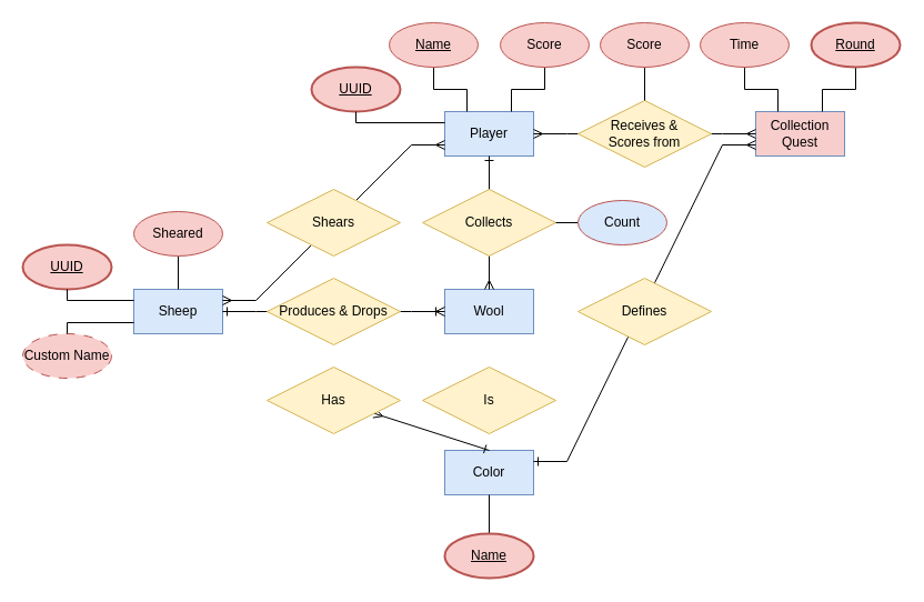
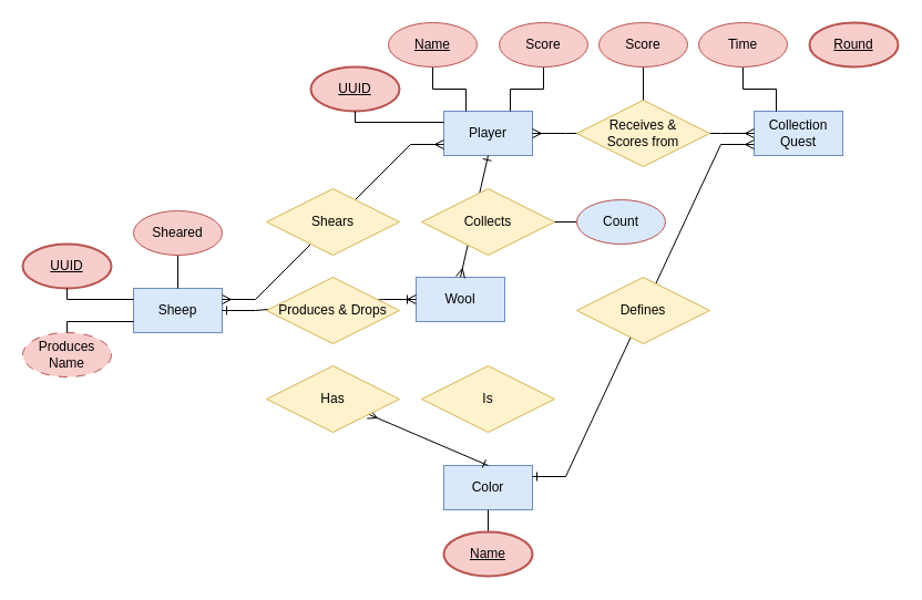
  <mxCell id="0" />
  <mxCell id="1" parent="0" />
  <mxCell id="2" value="Sheep" style="whiteSpace=wrap;html=1;align=center;fillColor=#dae8fc;strokeColor=#6c8ebf;" vertex="1" parent="1"><mxGeometry x="120" y="260" width="80" height="40" as="geometry" /></mxCell>
  <mxCell id="3" value="Player" style="whiteSpace=wrap;html=1;align=center;fillColor=#dae8fc;strokeColor=#6c8ebf;" vertex="1" parent="1"><mxGeometry x="400" y="100" width="80" height="40" as="geometry" /></mxCell>
- <mxCell id="4" value="Wool" style="whiteSpace=wrap;html=1;align=center;fillColor=#dae8fc;strokeColor=#6c8ebf;" vertex="1" parent="1"><mxGeometry x="400" y="260" width="80" height="40" as="geometry" /></mxCell>
- <mxCell id="5" value="Color" style="whiteSpace=wrap;html=1;align=center;fillColor=#dae8fc;strokeColor=#6c8ebf;" vertex="1" parent="1"><mxGeometry x="400" y="405" width="80" height="40" as="geometry" /></mxCell>
+ <mxCell id="4" value="Wool" style="whiteSpace=wrap;html=1;align=center;fillColor=#dae8fc;strokeColor=#6c8ebf;" vertex="1" parent="1"><mxGeometry x="375" y="250" width="80" height="40" as="geometry" /></mxCell>
+ <mxCell id="5" value="Color" style="whiteSpace=wrap;html=1;align=center;fillColor=#dae8fc;strokeColor=#6c8ebf;" vertex="1" parent="1"><mxGeometry x="400" y="420" width="80" height="40" as="geometry" /></mxCell>
  <mxCell id="6" value="" style="edgeStyle=entityRelationEdgeStyle;fontSize=12;html=1;endArrow=ERmany;startArrow=ERmany;rounded=0;entryX=0;entryY=0.75;entryDx=0;entryDy=0;exitX=1;exitY=0.25;exitDx=0;exitDy=0;" edge="1" parent="1" source="2" target="3"><mxGeometry width="100" height="100" relative="1" as="geometry"><mxPoint x="270" y="350" as="sourcePoint" /><mxPoint x="370" y="250" as="targetPoint" /></mxGeometry></mxCell>
  <mxCell id="7" value="" style="edgeStyle=entityRelationEdgeStyle;fontSize=12;html=1;endArrow=ERoneToMany;rounded=0;exitX=1;exitY=0.5;exitDx=0;exitDy=0;entryX=0;entryY=0.5;entryDx=0;entryDy=0;startArrow=ERone;startFill=0;" edge="1" parent="1" source="2" target="4"><mxGeometry width="100" height="100" relative="1" as="geometry"><mxPoint x="670" y="350" as="sourcePoint" /><mxPoint x="510" y="460" as="targetPoint" /></mxGeometry></mxCell>
  <mxCell id="8" value="Shears" style="shape=rhombus;perimeter=rhombusPerimeter;whiteSpace=wrap;html=1;align=center;fillColor=#fff2cc;strokeColor=#d6b656;" vertex="1" parent="1"><mxGeometry x="240" y="170" width="120" height="60" as="geometry" /></mxCell>
  <mxCell id="9" value="" style="fontSize=12;html=1;endArrow=ERmany;rounded=0;exitX=0.5;exitY=0;exitDx=0;exitDy=0;startArrow=ERone;startFill=0;" edge="1" parent="1" source="5" target="12"><mxGeometry width="100" height="100" relative="1" as="geometry"><mxPoint x="440" y="370" as="sourcePoint" /><mxPoint x="540" y="270" as="targetPoint" /></mxGeometry></mxCell>
  <mxCell id="10" value="Produces &amp;amp; Drops" style="shape=rhombus;perimeter=rhombusPerimeter;whiteSpace=wrap;html=1;align=center;fillColor=#fff2cc;strokeColor=#d6b656;" vertex="1" parent="1"><mxGeometry x="240" y="250" width="120" height="60" as="geometry" /></mxCell>
  <mxCell id="11" value="Is" style="shape=rhombus;perimeter=rhombusPerimeter;whiteSpace=wrap;html=1;align=center;fillColor=#fff2cc;strokeColor=#d6b656;" vertex="1" parent="1"><mxGeometry x="380" y="330" width="120" height="60" as="geometry" /></mxCell>
  <mxCell id="12" value="Has" style="shape=rhombus;perimeter=rhombusPerimeter;whiteSpace=wrap;html=1;align=center;fillColor=#fff2cc;strokeColor=#d6b656;" vertex="1" parent="1"><mxGeometry x="240" y="330" width="120" height="60" as="geometry" /></mxCell>
  <mxCell id="13" value="" style="fontSize=12;html=1;endArrow=ERmany;rounded=0;exitX=0.5;exitY=1;exitDx=0;exitDy=0;entryX=0.5;entryY=0;entryDx=0;entryDy=0;startArrow=ERone;startFill=0;" edge="1" parent="1" source="3" target="4"><mxGeometry width="100" height="100" relative="1" as="geometry"><mxPoint x="540" y="420" as="sourcePoint" /><mxPoint x="540" y="300" as="targetPoint" /></mxGeometry></mxCell>
  <mxCell id="14" value="Collects" style="shape=rhombus;perimeter=rhombusPerimeter;whiteSpace=wrap;html=1;align=center;fillColor=#fff2cc;strokeColor=#d6b656;" vertex="1" parent="1"><mxGeometry x="380" y="170" width="120" height="60" as="geometry" /></mxCell>
- <mxCell id="15" value="Collection Quest" style="whiteSpace=wrap;html=1;align=center;fillColor=#f8cecc;strokeColor=#6c8ebf;" vertex="1" parent="1"><mxGeometry x="680" y="100" width="80" height="40" as="geometry" /></mxCell>
+ <mxCell id="15" value="Collection Quest" style="whiteSpace=wrap;html=1;align=center;fillColor=#dae8fc;strokeColor=#6c8ebf;" vertex="1" parent="1"><mxGeometry x="680" y="100" width="80" height="40" as="geometry" /></mxCell>
  <mxCell id="16" value="" style="edgeStyle=entityRelationEdgeStyle;fontSize=12;html=1;endArrow=ERmany;startArrow=ERmany;rounded=0;entryX=0;entryY=0.5;entryDx=0;entryDy=0;exitX=1;exitY=0.5;exitDx=0;exitDy=0;" edge="1" parent="1" source="3" target="15"><mxGeometry width="100" height="100" relative="1" as="geometry"><mxPoint x="470" y="290" as="sourcePoint" /><mxPoint x="670" y="150" as="targetPoint" /></mxGeometry></mxCell>
  <mxCell id="17" value="Receives &amp;amp;&lt;br&gt;Scores from" style="shape=rhombus;perimeter=rhombusPerimeter;whiteSpace=wrap;html=1;align=center;fillColor=#fff2cc;strokeColor=#d6b656;" vertex="1" parent="1"><mxGeometry x="520" y="90" width="120" height="60" as="geometry" /></mxCell>
  <mxCell id="18" value="" style="fontSize=12;html=1;endArrow=ERmany;rounded=0;exitX=1;exitY=0.25;exitDx=0;exitDy=0;entryX=0;entryY=0.75;entryDx=0;entryDy=0;startArrow=ERone;startFill=0;edgeStyle=entityRelationEdgeStyle;" edge="1" parent="1" source="5" target="15"><mxGeometry width="100" height="100" relative="1" as="geometry"><mxPoint x="520" y="450" as="sourcePoint" /><mxPoint x="520" y="330" as="targetPoint" /></mxGeometry></mxCell>
  <mxCell id="19" value="Defines" style="shape=rhombus;perimeter=rhombusPerimeter;whiteSpace=wrap;html=1;align=center;fillColor=#fff2cc;strokeColor=#d6b656;" vertex="1" parent="1"><mxGeometry x="520" y="250" width="120" height="60" as="geometry" /></mxCell>
  <mxCell id="20" style="edgeStyle=orthogonalEdgeStyle;rounded=0;orthogonalLoop=1;jettySize=auto;html=1;exitX=0.5;exitY=1;exitDx=0;exitDy=0;entryX=0.5;entryY=0;entryDx=0;entryDy=0;endArrow=none;endFill=0;" edge="1" parent="1" source="21" target="2"><mxGeometry relative="1" as="geometry" /></mxCell>
  <mxCell id="21" value="Sheared" style="ellipse;whiteSpace=wrap;html=1;align=center;fillColor=#f8cecc;strokeColor=#b85450;" vertex="1" parent="1"><mxGeometry x="120" y="190" width="80" height="40" as="geometry" /></mxCell>
  <mxCell id="22" value="UUID" style="ellipse;whiteSpace=wrap;html=1;align=center;fillColor=#f8cecc;strokeColor=#b85450;fontStyle=4;strokeWidth=2;" vertex="1" parent="1"><mxGeometry x="20" y="220" width="80" height="40" as="geometry" /></mxCell>
- <mxCell id="23" value="Custom Name" style="ellipse;whiteSpace=wrap;html=1;align=center;fillColor=#f8cecc;strokeColor=#b85450;dashed=1;dashPattern=8 8;" vertex="1" parent="1"><mxGeometry x="20" y="300" width="80" height="40" as="geometry" /></mxCell>
+ <mxCell id="23" value="Produces Name" style="ellipse;whiteSpace=wrap;html=1;align=center;fillColor=#f8cecc;strokeColor=#b85450;dashed=1;dashPattern=8 8;" vertex="1" parent="1"><mxGeometry x="20" y="300" width="80" height="40" as="geometry" /></mxCell>
  <mxCell id="24" style="edgeStyle=orthogonalEdgeStyle;rounded=0;orthogonalLoop=1;jettySize=auto;html=1;exitX=0.5;exitY=1;exitDx=0;exitDy=0;entryX=0;entryY=0.25;entryDx=0;entryDy=0;endArrow=none;endFill=0;" edge="1" parent="1" source="22" target="2"><mxGeometry relative="1" as="geometry"><mxPoint x="90" y="260" as="sourcePoint" /><mxPoint x="90" y="300" as="targetPoint" /><Array as="points"><mxPoint x="60" y="270" /></Array></mxGeometry></mxCell>
  <mxCell id="25" style="edgeStyle=orthogonalEdgeStyle;rounded=0;orthogonalLoop=1;jettySize=auto;html=1;exitX=0.5;exitY=0;exitDx=0;exitDy=0;entryX=0;entryY=0.75;entryDx=0;entryDy=0;endArrow=none;endFill=0;" edge="1" parent="1" source="23" target="2"><mxGeometry relative="1" as="geometry"><mxPoint x="90" y="270" as="sourcePoint" /><mxPoint x="150" y="280" as="targetPoint" /><Array as="points"><mxPoint x="60" y="290" /></Array></mxGeometry></mxCell>
  <mxCell id="26" style="edgeStyle=orthogonalEdgeStyle;rounded=0;orthogonalLoop=1;jettySize=auto;html=1;exitX=0.5;exitY=1;exitDx=0;exitDy=0;entryX=0.25;entryY=0;entryDx=0;entryDy=0;endArrow=none;endFill=0;" edge="1" parent="1" source="27" target="3"><mxGeometry relative="1" as="geometry" /></mxCell>
  <mxCell id="27" value="Name" style="ellipse;whiteSpace=wrap;html=1;align=center;fillColor=#f8cecc;strokeColor=#b85450;fontStyle=4" vertex="1" parent="1"><mxGeometry x="350" y="20" width="80" height="40" as="geometry" /></mxCell>
  <mxCell id="28" value="UUID" style="ellipse;whiteSpace=wrap;html=1;align=center;fillColor=#f8cecc;strokeColor=#b85450;fontStyle=4;strokeWidth=2;" vertex="1" parent="1"><mxGeometry x="280" width="80" height="40" as="geometry" y="60" /></mxCell>
  <mxCell id="29" style="edgeStyle=orthogonalEdgeStyle;rounded=0;orthogonalLoop=1;jettySize=auto;html=1;exitX=0.5;exitY=1;exitDx=0;exitDy=0;entryX=0;entryY=0.25;entryDx=0;entryDy=0;endArrow=none;endFill=0;" edge="1" parent="1" source="28" target="3"><mxGeometry relative="1" as="geometry"><mxPoint x="340" y="90" as="sourcePoint" /><mxPoint x="400" y="100" as="targetPoint" /><Array as="points"><mxPoint x="320" y="110" /></Array></mxGeometry></mxCell>
  <mxCell id="30" style="edgeStyle=orthogonalEdgeStyle;rounded=0;orthogonalLoop=1;jettySize=auto;html=1;exitX=0.5;exitY=1;exitDx=0;exitDy=0;entryX=0.75;entryY=0;entryDx=0;entryDy=0;endArrow=none;endFill=0;" edge="1" parent="1" source="31" target="3"><mxGeometry relative="1" as="geometry" /></mxCell>
  <mxCell id="31" value="Score" style="ellipse;whiteSpace=wrap;html=1;align=center;fillColor=#f8cecc;strokeColor=#b85450;" vertex="1" parent="1"><mxGeometry x="450" y="20" width="80" height="40" as="geometry" /></mxCell>
  <mxCell id="32" style="edgeStyle=orthogonalEdgeStyle;rounded=0;orthogonalLoop=1;jettySize=auto;html=1;exitX=0.5;exitY=0;exitDx=0;exitDy=0;entryX=0.5;entryY=1;entryDx=0;entryDy=0;endArrow=none;endFill=0;" edge="1" parent="1" source="33" target="5"><mxGeometry relative="1" as="geometry" /></mxCell>
  <mxCell id="33" value="Name" style="ellipse;whiteSpace=wrap;html=1;align=center;fillColor=#f8cecc;strokeColor=#b85450;fontStyle=4;strokeWidth=2;" vertex="1" parent="1"><mxGeometry x="400" y="480" width="80" height="40" as="geometry" /></mxCell>
  <mxCell id="34" style="edgeStyle=orthogonalEdgeStyle;rounded=0;orthogonalLoop=1;jettySize=auto;html=1;exitX=0.5;exitY=1;exitDx=0;exitDy=0;entryX=0.25;entryY=0;entryDx=0;entryDy=0;endArrow=none;endFill=0;" edge="1" parent="1" source="35" target="15"><mxGeometry relative="1" as="geometry" /></mxCell>
  <mxCell id="35" value="Time" style="ellipse;whiteSpace=wrap;html=1;align=center;fillColor=#f8cecc;strokeColor=#b85450;" vertex="1" parent="1"><mxGeometry x="630" y="20" width="80" height="40" as="geometry" /></mxCell>
- <mxCell id="36" style="edgeStyle=orthogonalEdgeStyle;rounded=0;orthogonalLoop=1;jettySize=auto;html=1;exitX=0.5;exitY=1;exitDx=0;exitDy=0;entryX=0.75;entryY=0;entryDx=0;entryDy=0;endArrow=none;endFill=0;" edge="1" parent="1" source="37" target="15"><mxGeometry relative="1" as="geometry" /></mxCell>
  <mxCell id="37" value="Round" style="ellipse;whiteSpace=wrap;html=1;align=center;fillColor=#f8cecc;strokeColor=#b85450;strokeWidth=2;fontStyle=4" vertex="1" parent="1"><mxGeometry x="730" y="20" width="80" height="40" as="geometry" /></mxCell>
  <mxCell id="38" style="edgeStyle=orthogonalEdgeStyle;rounded=0;orthogonalLoop=1;jettySize=auto;html=1;exitX=0.5;exitY=1;exitDx=0;exitDy=0;entryX=0.5;entryY=0;entryDx=0;entryDy=0;endArrow=none;endFill=0;" edge="1" parent="1" source="39" target="17"><mxGeometry relative="1" as="geometry" /></mxCell>
  <mxCell id="39" value="Score" style="ellipse;whiteSpace=wrap;html=1;align=center;fillColor=#f8cecc;strokeColor=#b85450;" vertex="1" parent="1"><mxGeometry x="540" y="20" width="80" height="40" as="geometry" /></mxCell>
  <mxCell id="40" style="edgeStyle=orthogonalEdgeStyle;rounded=0;orthogonalLoop=1;jettySize=auto;html=1;exitX=0;exitY=0.5;exitDx=0;exitDy=0;entryX=1;entryY=0.5;entryDx=0;entryDy=0;endArrow=none;endFill=0;" edge="1" parent="1" source="41" target="14"><mxGeometry relative="1" as="geometry" /></mxCell>
  <mxCell id="41" value="Count" style="ellipse;whiteSpace=wrap;html=1;align=center;fillColor=#dae8fc;strokeColor=#b85450;" vertex="1" parent="1"><mxGeometry x="520" y="180" width="80" height="40" as="geometry" /></mxCell>
